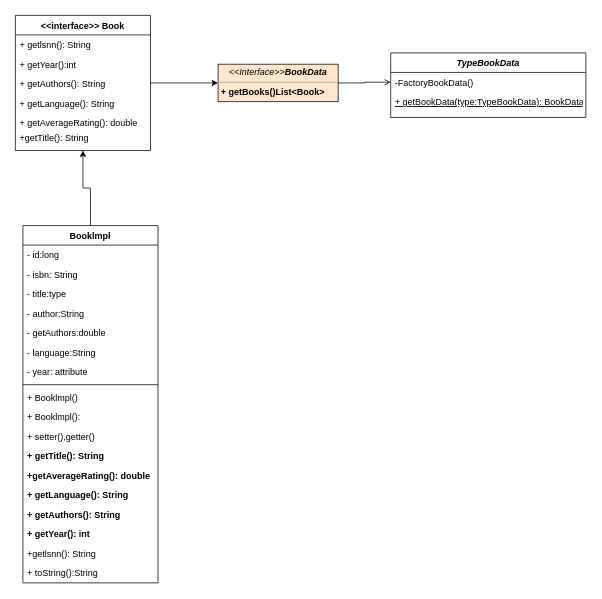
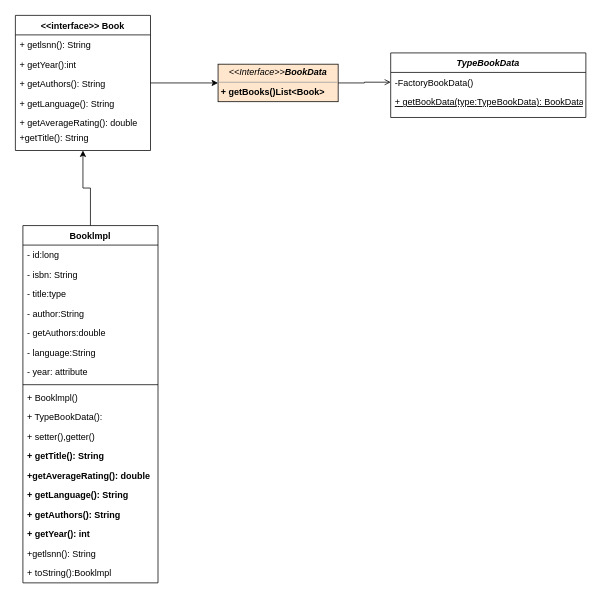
  <mxCell id="0" />
  <mxCell id="1" parent="0" />
  <mxCell id="2" style="edgeStyle=orthogonalEdgeStyle;rounded=0;orthogonalLoop=1;jettySize=auto;html=1;entryX=0;entryY=0.5;entryDx=0;entryDy=0;" edge="1" parent="1" source="3" target="29"><mxGeometry relative="1" as="geometry" /></mxCell>
  <mxCell id="3" value="&lt;&lt;interface&gt;&gt; Book" style="swimlane;fontStyle=1;align=center;verticalAlign=top;childLayout=stackLayout;horizontal=1;startSize=26;horizontalStack=0;resizeParent=1;resizeLast=0;collapsible=1;marginBottom=0;rounded=0;shadow=0;strokeWidth=1;whiteSpace=wrap;" vertex="1" parent="1"><mxGeometry x="20" y="20" width="180" height="180" as="geometry"><mxRectangle x="550" y="140" width="160" height="26" as="alternateBounds" /></mxGeometry></mxCell>
  <mxCell id="4" value="+ getlsnn(): String" style="text;align=left;verticalAlign=top;spacingLeft=4;spacingRight=4;overflow=hidden;rotatable=0;points=[[0,0.5],[1,0.5]];portConstraint=eastwest;" vertex="1" parent="3"><mxGeometry y="26" width="180" height="26" as="geometry" /></mxCell>
  <mxCell id="5" value="+ getYear():int" style="text;align=left;verticalAlign=top;spacingLeft=4;spacingRight=4;overflow=hidden;rotatable=0;points=[[0,0.5],[1,0.5]];portConstraint=eastwest;rounded=0;shadow=0;html=0;" vertex="1" parent="3"><mxGeometry y="52" width="180" height="26" as="geometry" /></mxCell>
  <mxCell id="6" value="+ getAuthors(): String" style="text;align=left;verticalAlign=top;spacingLeft=4;spacingRight=4;overflow=hidden;rotatable=0;points=[[0,0.5],[1,0.5]];portConstraint=eastwest;rounded=0;shadow=0;html=0;" vertex="1" parent="3"><mxGeometry y="78" width="180" height="26" as="geometry" /></mxCell>
  <mxCell id="7" value="+ getLanguage(): String" style="text;align=left;verticalAlign=top;spacingLeft=4;spacingRight=4;overflow=hidden;rotatable=0;points=[[0,0.5],[1,0.5]];portConstraint=eastwest;rounded=0;shadow=0;html=0;" vertex="1" parent="3"><mxGeometry y="104" width="180" height="26" as="geometry" /></mxCell>
  <mxCell id="8" value="+ getAverageRating(): double" style="text;align=left;verticalAlign=top;spacingLeft=4;spacingRight=4;overflow=hidden;rotatable=0;points=[[0,0.5],[1,0.5]];portConstraint=eastwest;rounded=0;shadow=0;html=0;" vertex="1" parent="3"><mxGeometry y="130" width="180" height="20" as="geometry" /></mxCell>
  <mxCell id="9" value="+getTitle(): String" style="text;align=left;verticalAlign=top;spacingLeft=4;spacingRight=4;overflow=hidden;rotatable=0;points=[[0,0.5],[1,0.5]];portConstraint=eastwest;rounded=0;shadow=0;html=0;" vertex="1" parent="3"><mxGeometry y="150" width="180" height="20" as="geometry" /></mxCell>
  <mxCell id="10" value="Booklmpl" style="swimlane;fontStyle=1;align=center;verticalAlign=top;childLayout=stackLayout;horizontal=1;startSize=26;horizontalStack=0;resizeParent=1;resizeLast=0;collapsible=1;marginBottom=0;rounded=0;shadow=0;strokeWidth=1;" vertex="1" parent="1"><mxGeometry x="30" y="300" width="180" height="476" as="geometry"><mxRectangle x="130" y="380" width="160" height="26" as="alternateBounds" /></mxGeometry></mxCell>
  <mxCell id="11" value="- id:long" style="text;align=left;verticalAlign=top;spacingLeft=4;spacingRight=4;overflow=hidden;rotatable=0;points=[[0,0.5],[1,0.5]];portConstraint=eastwest;" vertex="1" parent="10"><mxGeometry y="26" width="180" height="26" as="geometry" /></mxCell>
  <mxCell id="12" value="- isbn: String" style="text;align=left;verticalAlign=top;spacingLeft=4;spacingRight=4;overflow=hidden;rotatable=0;points=[[0,0.5],[1,0.5]];portConstraint=eastwest;rounded=0;shadow=0;html=0;" vertex="1" parent="10"><mxGeometry y="52" width="180" height="26" as="geometry" /></mxCell>
  <mxCell id="13" value="- title:type" style="text;align=left;verticalAlign=top;spacingLeft=4;spacingRight=4;overflow=hidden;rotatable=0;points=[[0,0.5],[1,0.5]];portConstraint=eastwest;rounded=0;shadow=0;html=0;" vertex="1" parent="10"><mxGeometry y="78" width="180" height="26" as="geometry" /></mxCell>
  <mxCell id="14" value="- author:String" style="text;align=left;verticalAlign=top;spacingLeft=4;spacingRight=4;overflow=hidden;rotatable=0;points=[[0,0.5],[1,0.5]];portConstraint=eastwest;rounded=0;shadow=0;html=0;" vertex="1" parent="10"><mxGeometry y="104" width="180" height="26" as="geometry" /></mxCell>
  <mxCell id="15" value="- getAuthors:double" style="text;align=left;verticalAlign=top;spacingLeft=4;spacingRight=4;overflow=hidden;rotatable=0;points=[[0,0.5],[1,0.5]];portConstraint=eastwest;rounded=0;shadow=0;html=0;" vertex="1" parent="10"><mxGeometry y="130" width="180" height="26" as="geometry" /></mxCell>
  <mxCell id="16" value="- language:String" style="text;align=left;verticalAlign=top;spacingLeft=4;spacingRight=4;overflow=hidden;rotatable=0;points=[[0,0.5],[1,0.5]];portConstraint=eastwest;rounded=0;shadow=0;html=0;" vertex="1" parent="10"><mxGeometry y="156" width="180" height="26" as="geometry" /></mxCell>
  <mxCell id="17" value="- year: attribute" style="text;align=left;verticalAlign=top;spacingLeft=4;spacingRight=4;overflow=hidden;rotatable=0;points=[[0,0.5],[1,0.5]];portConstraint=eastwest;rounded=0;shadow=0;html=0;" vertex="1" parent="10"><mxGeometry y="182" width="180" height="26" as="geometry" /></mxCell>
  <mxCell id="18" value="" style="line;html=1;strokeWidth=1;align=left;verticalAlign=middle;spacingTop=-1;spacingLeft=3;spacingRight=3;rotatable=0;labelPosition=right;points=[];portConstraint=eastwest;" vertex="1" parent="10"><mxGeometry y="208" width="180" height="8" as="geometry" /></mxCell>
  <mxCell id="19" value="+ Booklmpl()" style="text;align=left;verticalAlign=top;spacingLeft=4;spacingRight=4;overflow=hidden;rotatable=0;points=[[0,0.5],[1,0.5]];portConstraint=eastwest;fontStyle=0" vertex="1" parent="10"><mxGeometry y="216" width="180" height="26" as="geometry" /></mxCell>
- <mxCell id="20" value="+ Booklmpl():" style="text;align=left;verticalAlign=top;spacingLeft=4;spacingRight=4;overflow=hidden;rotatable=0;points=[[0,0.5],[1,0.5]];portConstraint=eastwest;" vertex="1" parent="10"><mxGeometry y="242" width="180" height="26" as="geometry" /></mxCell>
+ <mxCell id="20" value="+ TypeBookData():" style="text;align=left;verticalAlign=top;spacingLeft=4;spacingRight=4;overflow=hidden;rotatable=0;points=[[0,0.5],[1,0.5]];portConstraint=eastwest;" vertex="1" parent="10"><mxGeometry y="242" width="180" height="26" as="geometry" /></mxCell>
  <mxCell id="21" value="+ setter(),getter()" style="text;align=left;verticalAlign=top;spacingLeft=4;spacingRight=4;overflow=hidden;rotatable=0;points=[[0,0.5],[1,0.5]];portConstraint=eastwest;" vertex="1" parent="10"><mxGeometry y="268" width="180" height="26" as="geometry" /></mxCell>
  <mxCell id="22" value="+ getTitle(): String" style="text;align=left;verticalAlign=top;spacingLeft=4;spacingRight=4;overflow=hidden;rotatable=0;points=[[0,0.5],[1,0.5]];portConstraint=eastwest;fontStyle=1" vertex="1" parent="10"><mxGeometry y="294" width="180" height="26" as="geometry" /></mxCell>
  <mxCell id="23" value="+getAverageRating(): double" style="text;align=left;verticalAlign=top;spacingLeft=4;spacingRight=4;overflow=hidden;rotatable=0;points=[[0,0.5],[1,0.5]];portConstraint=eastwest;fontStyle=1" vertex="1" parent="10"><mxGeometry y="320" width="180" height="26" as="geometry" /></mxCell>
  <mxCell id="24" value="+ getLanguage(): String" style="text;align=left;verticalAlign=top;spacingLeft=4;spacingRight=4;overflow=hidden;rotatable=0;points=[[0,0.5],[1,0.5]];portConstraint=eastwest;fontStyle=1" vertex="1" parent="10"><mxGeometry y="346" width="180" height="26" as="geometry" /></mxCell>
  <mxCell id="25" value="+ getAuthors(): String" style="text;align=left;verticalAlign=top;spacingLeft=4;spacingRight=4;overflow=hidden;rotatable=0;points=[[0,0.5],[1,0.5]];portConstraint=eastwest;fontStyle=1" vertex="1" parent="10"><mxGeometry y="372" width="180" height="26" as="geometry" /></mxCell>
  <mxCell id="26" value="+ getYear(): int" style="text;align=left;verticalAlign=top;spacingLeft=4;spacingRight=4;overflow=hidden;rotatable=0;points=[[0,0.5],[1,0.5]];portConstraint=eastwest;fontStyle=1" vertex="1" parent="10"><mxGeometry y="398" width="180" height="26" as="geometry" /></mxCell>
  <mxCell id="27" value="+getlsnn(): String" style="text;align=left;verticalAlign=top;spacingLeft=4;spacingRight=4;overflow=hidden;rotatable=0;points=[[0,0.5],[1,0.5]];portConstraint=eastwest;" vertex="1" parent="10"><mxGeometry y="424" width="180" height="26" as="geometry" /></mxCell>
- <mxCell id="28" value="+ toString():String" style="text;align=left;verticalAlign=top;spacingLeft=4;spacingRight=4;overflow=hidden;rotatable=0;points=[[0,0.5],[1,0.5]];portConstraint=eastwest;" vertex="1" parent="10"><mxGeometry y="450" width="180" height="26" as="geometry" /></mxCell>
+ <mxCell id="28" value="+ toString():Booklmpl" style="text;align=left;verticalAlign=top;spacingLeft=4;spacingRight=4;overflow=hidden;rotatable=0;points=[[0,0.5],[1,0.5]];portConstraint=eastwest;" vertex="1" parent="10"><mxGeometry y="450" width="180" height="26" as="geometry" /></mxCell>
  <mxCell id="29" value="&lt;p style=&quot;margin:0px;margin-top:4px;text-align:center;&quot;&gt;&lt;i&gt;&amp;lt;&amp;lt;Interface&amp;gt;&amp;gt;&lt;b&gt;BookData&lt;/b&gt;&lt;/i&gt;&lt;br&gt;&lt;/p&gt;&lt;hr size=&quot;1&quot;&gt;&lt;p style=&quot;margin:0px;margin-left:4px;&quot;&gt;&lt;b&gt;+ getBooks()List&amp;lt;Book&amp;gt;&lt;/b&gt;&lt;br&gt;&lt;/p&gt;" style="verticalAlign=top;align=left;overflow=fill;fontSize=12;fontFamily=Helvetica;html=1;whiteSpace=wrap;fillColor=#ffe6cc;" vertex="1" parent="1"><mxGeometry x="290" y="85" width="160" height="50" as="geometry" /></mxCell>
  <mxCell id="30" value="TypeBookData" style="swimlane;fontStyle=3;align=center;verticalAlign=top;childLayout=stackLayout;horizontal=1;startSize=26;horizontalStack=0;resizeParent=1;resizeLast=0;collapsible=1;marginBottom=0;rounded=0;shadow=0;strokeWidth=1;" vertex="1" parent="1"><mxGeometry x="520" y="70" width="260" height="86" as="geometry"><mxRectangle x="230" y="140" width="160" height="26" as="alternateBounds" /></mxGeometry></mxCell>
  <mxCell id="31" value="-FactoryBookData()" style="text;align=left;verticalAlign=top;spacingLeft=4;spacingRight=4;overflow=hidden;rotatable=0;points=[[0,0.5],[1,0.5]];portConstraint=eastwest;" vertex="1" parent="30"><mxGeometry y="26" width="260" height="26" as="geometry" /></mxCell>
  <mxCell id="32" value="+ getBookData(type:TypeBookData): BookData" style="text;align=left;verticalAlign=top;spacingLeft=4;spacingRight=4;overflow=hidden;rotatable=0;points=[[0,0.5],[1,0.5]];portConstraint=eastwest;rounded=0;shadow=0;html=0;fontStyle=4" vertex="1" parent="30"><mxGeometry y="52" width="260" height="26" as="geometry" /></mxCell>
  <mxCell id="33" style="edgeStyle=orthogonalEdgeStyle;rounded=0;orthogonalLoop=1;jettySize=auto;html=1;exitX=0.5;exitY=0;exitDx=0;exitDy=0;entryX=0.5;entryY=1;entryDx=0;entryDy=0;" edge="1" parent="1" source="10" target="3"><mxGeometry relative="1" as="geometry"><mxPoint x="340" y="120" as="sourcePoint" /><mxPoint x="340" y="204" as="targetPoint" /></mxGeometry></mxCell>
  <mxCell id="34" style="edgeStyle=orthogonalEdgeStyle;rounded=0;orthogonalLoop=1;jettySize=auto;html=1;entryX=0;entryY=0.5;entryDx=0;entryDy=0;exitX=1;exitY=0.5;exitDx=0;exitDy=0;endArrow=open;" edge="1" parent="1" source="29" target="31"><mxGeometry relative="1" as="geometry"><mxPoint x="430" y="200" as="sourcePoint" /><mxPoint x="290" y="140" as="targetPoint" /><Array as="points" /></mxGeometry></mxCell>
